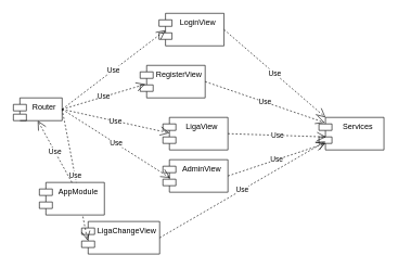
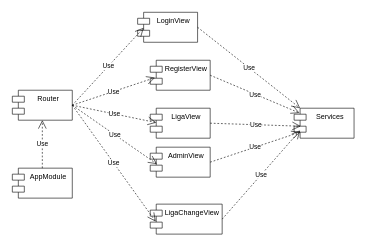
  <mxCell id="0" />
  <mxCell id="1" parent="0" />
- <mxCell id="2" value="Router" style="shape=module;align=left;spacingLeft=20;align=center;verticalAlign=top;" vertex="1" parent="1"><mxGeometry x="20" y="150" width="75" height="35" as="geometry" /></mxCell>
- <mxCell id="3" value="LoginView" style="shape=module;align=left;spacingLeft=20;align=center;verticalAlign=top;" vertex="1" parent="1"><mxGeometry x="244" y="20" width="100" height="50" as="geometry" /></mxCell>
- <mxCell id="4" value="RegisterView" style="shape=module;align=left;spacingLeft=20;align=center;verticalAlign=top;" vertex="1" parent="1"><mxGeometry x="215" y="100" width="100" height="50" as="geometry" /></mxCell>
+ <mxCell id="2" value="Router" style="shape=module;align=left;spacingLeft=20;align=center;verticalAlign=top;" vertex="1" parent="1"><mxGeometry x="20" y="150" width="100" height="50" as="geometry" /></mxCell>
+ <mxCell id="3" value="LoginView" style="shape=module;align=left;spacingLeft=20;align=center;verticalAlign=top;" vertex="1" parent="1"><mxGeometry x="229" y="20" width="100" height="50" as="geometry" /></mxCell>
+ <mxCell id="4" value="RegisterView" style="shape=module;align=left;spacingLeft=20;align=center;verticalAlign=top;" vertex="1" parent="1"><mxGeometry x="250" y="100" width="100" height="50" as="geometry" /></mxCell>
  <mxCell id="5" value="LigaView" style="shape=module;align=left;spacingLeft=20;align=center;verticalAlign=top;" vertex="1" parent="1"><mxGeometry x="250" y="180" width="100" height="50" as="geometry" /></mxCell>
  <mxCell id="6" value="AdminView" style="shape=module;align=left;spacingLeft=20;align=center;verticalAlign=top;" vertex="1" parent="1"><mxGeometry x="250" y="245" width="100" height="50" as="geometry" /></mxCell>
- <mxCell id="7" value="LigaChangeView" style="shape=module;align=left;spacingLeft=20;align=center;verticalAlign=top;" vertex="1" parent="1"><mxGeometry x="125" y="340" width="120" height="50" as="geometry" /></mxCell>
+ <mxCell id="7" value="LigaChangeView" style="shape=module;align=left;spacingLeft=20;align=center;verticalAlign=top;" vertex="1" parent="1"><mxGeometry x="250" y="340" width="120" height="50" as="geometry" /></mxCell>
  <mxCell id="8" value="Services" style="shape=module;align=left;spacingLeft=20;align=center;verticalAlign=top;" vertex="1" parent="1"><mxGeometry x="490" y="180" width="100" height="50" as="geometry" /></mxCell>
  <mxCell id="9" value="Use" style="endArrow=open;endSize=12;dashed=1;html=1;rounded=0;exitX=1;exitY=0.5;exitDx=0;exitDy=0;entryX=0.1;entryY=0.52;entryDx=0;entryDy=0;entryPerimeter=0;" edge="1" parent="1" source="2" target="3"><mxGeometry width="160" relative="1" as="geometry"><mxPoint x="120" y="90" as="sourcePoint" /><mxPoint x="280" y="90" as="targetPoint" /></mxGeometry></mxCell>
  <mxCell id="10" value="Use" style="endArrow=open;endSize=12;dashed=1;html=1;rounded=0;exitX=1;exitY=0.5;exitDx=0;exitDy=0;entryX=0.08;entryY=0.58;entryDx=0;entryDy=0;entryPerimeter=0;" edge="1" parent="1" source="2" target="4"><mxGeometry width="160" relative="1" as="geometry"><mxPoint x="110" y="220" as="sourcePoint" /><mxPoint x="270" y="220" as="targetPoint" /></mxGeometry></mxCell>
  <mxCell id="11" value="Use" style="endArrow=open;endSize=12;dashed=1;html=1;rounded=0;exitX=1;exitY=0.5;exitDx=0;exitDy=0;entryX=0.1;entryY=0.48;entryDx=0;entryDy=0;entryPerimeter=0;" edge="1" parent="1" source="2" target="5"><mxGeometry width="160" relative="1" as="geometry"><mxPoint x="50" y="270" as="sourcePoint" /><mxPoint x="210" y="270" as="targetPoint" /></mxGeometry></mxCell>
  <mxCell id="12" value="Use" style="endArrow=open;endSize=12;dashed=1;html=1;rounded=0;exitX=1;exitY=0.5;exitDx=0;exitDy=0;entryX=0.11;entryY=0.56;entryDx=0;entryDy=0;entryPerimeter=0;" edge="1" parent="1" source="2" target="6"><mxGeometry width="160" relative="1" as="geometry"><mxPoint x="140" y="300" as="sourcePoint" /><mxPoint x="300" y="300" as="targetPoint" /></mxGeometry></mxCell>
  <mxCell id="13" value="Use" style="endArrow=open;endSize=12;dashed=1;html=1;rounded=0;exitX=1;exitY=0.5;exitDx=0;exitDy=0;entryX=0.075;entryY=0.58;entryDx=0;entryDy=0;entryPerimeter=0;" edge="1" parent="1" source="2" target="7"><mxGeometry width="160" relative="1" as="geometry"><mxPoint x="40" y="300" as="sourcePoint" /><mxPoint x="200" y="300" as="targetPoint" /></mxGeometry></mxCell>
- <mxCell id="14" value="AppModule&#10;" style="shape=module;align=left;spacingLeft=20;align=center;verticalAlign=top;" vertex="1" parent="1"><mxGeometry x="60" y="280" width="100" height="50" as="geometry" /></mxCell>
+ <mxCell id="14" value="AppModule&#10;" style="shape=module;align=left;spacingLeft=20;align=center;verticalAlign=top;" vertex="1" parent="1"><mxGeometry x="20" y="280" width="100" height="50" as="geometry" /></mxCell>
  <mxCell id="15" value="Use" style="endArrow=open;endSize=12;dashed=1;html=1;rounded=0;exitX=0.5;exitY=0;exitDx=0;exitDy=0;entryX=0.5;entryY=1;entryDx=0;entryDy=0;" edge="1" parent="1" source="14" target="2"><mxGeometry width="160" relative="1" as="geometry"><mxPoint x="10" y="370" as="sourcePoint" /><mxPoint x="170" y="370" as="targetPoint" /></mxGeometry></mxCell>
  <mxCell id="16" value="Use" style="endArrow=open;endSize=12;dashed=1;html=1;rounded=0;exitX=1;exitY=0.5;exitDx=0;exitDy=0;entryX=0;entryY=0;entryDx=10;entryDy=0;entryPerimeter=0;" edge="1" parent="1" source="3" target="8"><mxGeometry width="160" relative="1" as="geometry"><mxPoint x="400" y="100" as="sourcePoint" /><mxPoint x="560" y="100" as="targetPoint" /></mxGeometry></mxCell>
  <mxCell id="17" value="Use" style="endArrow=open;endSize=12;dashed=1;html=1;rounded=0;exitX=1;exitY=0.5;exitDx=0;exitDy=0;entryX=0.09;entryY=0.16;entryDx=0;entryDy=0;entryPerimeter=0;" edge="1" parent="1" source="4" target="8"><mxGeometry width="160" relative="1" as="geometry"><mxPoint x="400" y="140" as="sourcePoint" /><mxPoint x="560" y="140" as="targetPoint" /></mxGeometry></mxCell>
  <mxCell id="18" value="Use" style="endArrow=open;endSize=12;dashed=1;html=1;rounded=0;exitX=1;exitY=0.5;exitDx=0;exitDy=0;entryX=0.11;entryY=0.6;entryDx=0;entryDy=0;entryPerimeter=0;" edge="1" parent="1" source="5" target="8"><mxGeometry width="160" relative="1" as="geometry"><mxPoint x="410" y="280" as="sourcePoint" /><mxPoint x="570" y="280" as="targetPoint" /></mxGeometry></mxCell>
  <mxCell id="19" value="Use" style="endArrow=open;endSize=12;dashed=1;html=1;rounded=0;exitX=1;exitY=0.5;exitDx=0;exitDy=0;" edge="1" parent="1" source="6"><mxGeometry width="160" relative="1" as="geometry"><mxPoint x="430" y="320" as="sourcePoint" /><mxPoint x="500" y="220" as="targetPoint" /></mxGeometry></mxCell>
  <mxCell id="20" value="Use" style="endArrow=open;endSize=12;dashed=1;html=1;rounded=0;exitX=1;exitY=0.5;exitDx=0;exitDy=0;entryX=0.1;entryY=0.74;entryDx=0;entryDy=0;entryPerimeter=0;" edge="1" parent="1" source="7" target="8"><mxGeometry width="160" relative="1" as="geometry"><mxPoint x="450" y="350" as="sourcePoint" /><mxPoint x="610" y="350" as="targetPoint" /></mxGeometry></mxCell>
